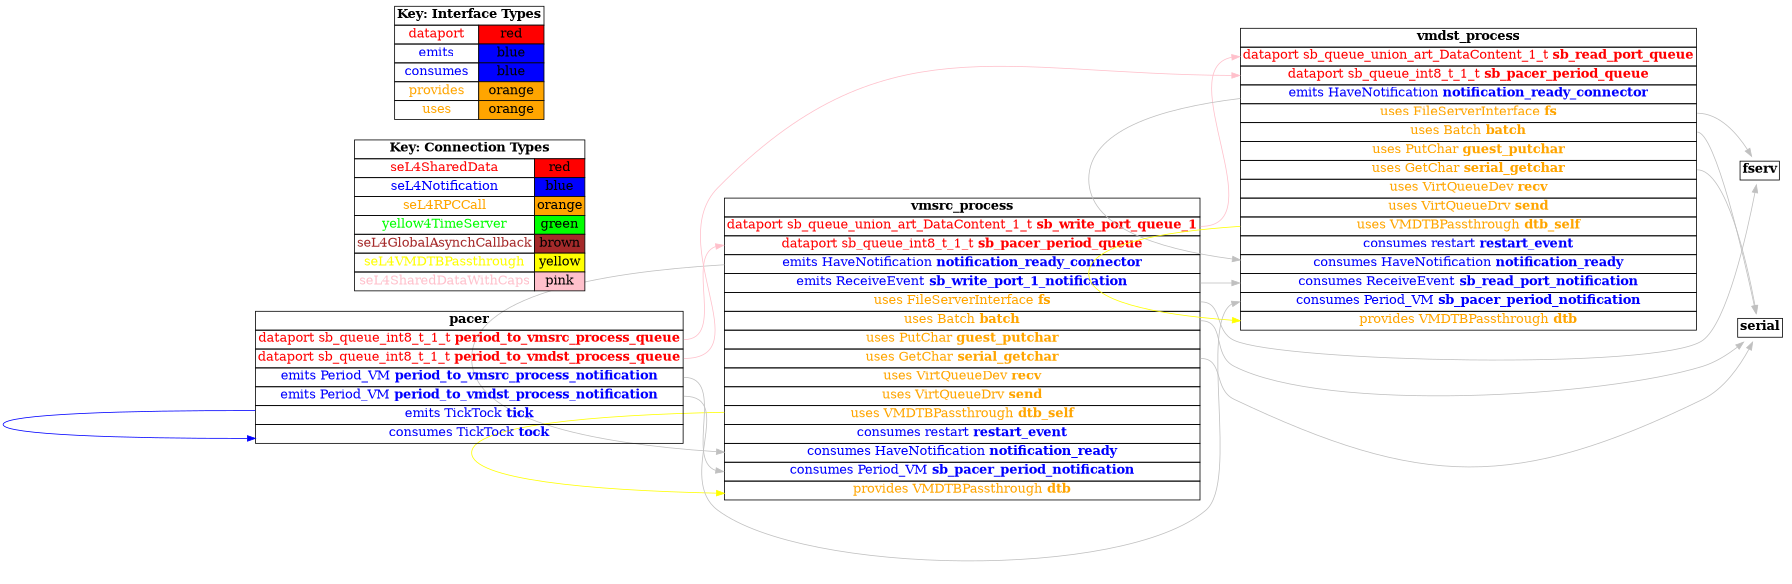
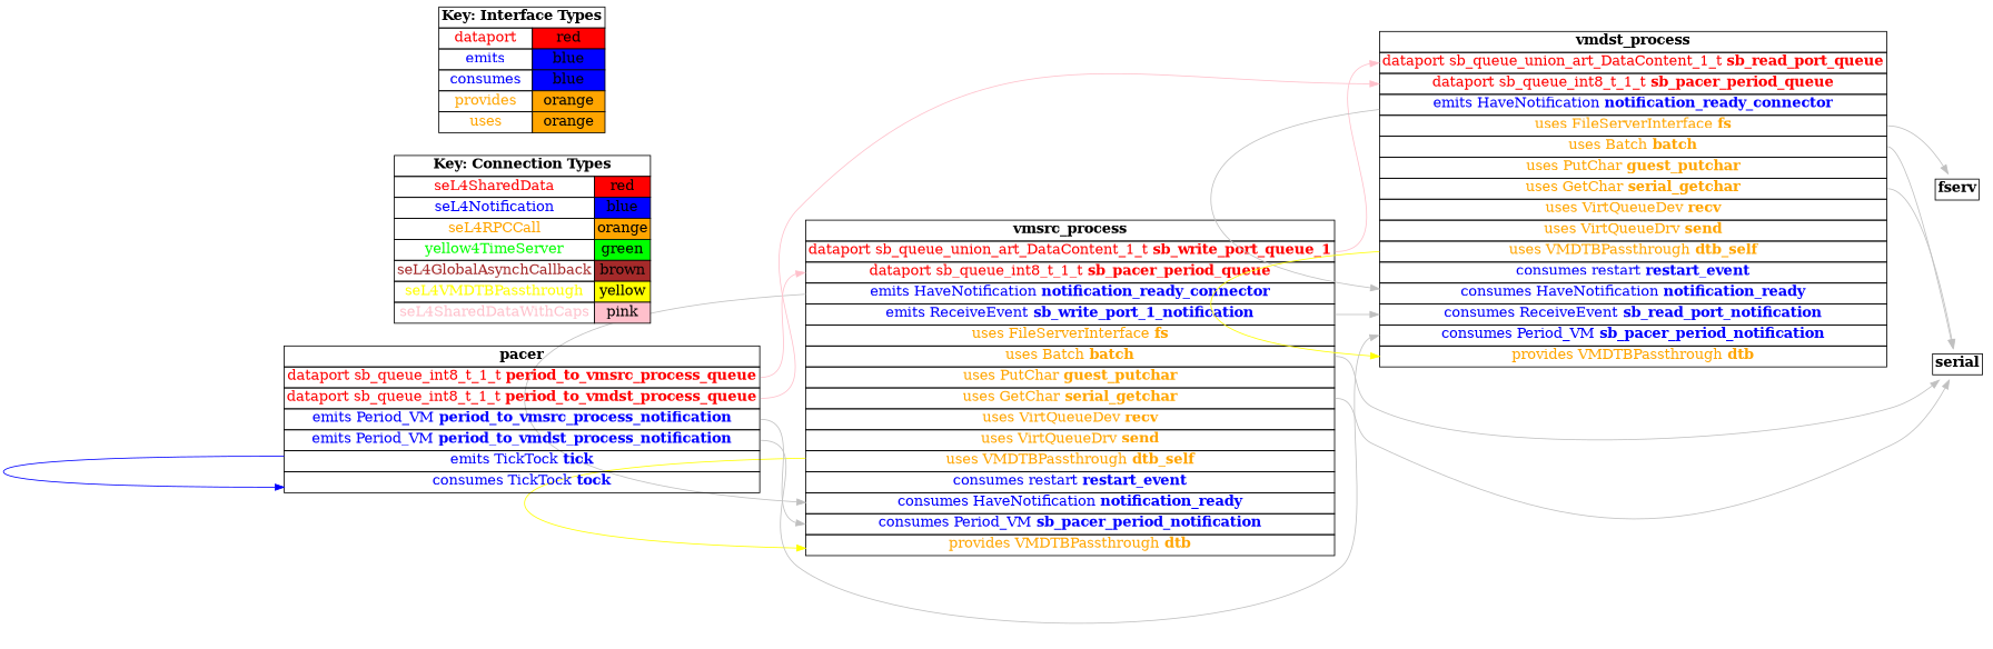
  digraph {
    rankdir=LR
    node [fontsize=16 shape=plaintext]
    edge [color=grey headport=notification_ready tailport=notification_ready_connector]
    n1 [label=<     <TABLE BORDER="0" CELLBORDER="1" CELLSPACING="0">       <TR><TD><B>vmsrc_process</B></TD></TR>       <TR><TD PORT="sb_write_port_queue_1"><FONT COLOR="red">dataport sb_queue_union_art_DataContent_1_t <B>sb_write_port_queue_1</B></FONT></TD></TR>       <TR><TD PORT="sb_pacer_period_queue"><FONT COLOR="red">dataport sb_queue_int8_t_1_t <B>sb_pacer_period_queue</B></FONT></TD></TR>       <TR><TD PORT="notification_ready_connector"><FONT COLOR="blue">emits HaveNotification <B>notification_ready_connector</B></FONT></TD></TR>       <TR><TD PORT="sb_write_port_1_notification"><FONT COLOR="blue">emits ReceiveEvent <B>sb_write_port_1_notification</B></FONT></TD></TR>       <TR><TD PORT="fs"><FONT COLOR="orange">uses FileServerInterface <B>fs</B></FONT></TD></TR>       <TR><TD PORT="batch"><FONT COLOR="orange">uses Batch <B>batch</B></FONT></TD></TR>       <TR><TD PORT="guest_putchar"><FONT COLOR="orange">uses PutChar <B>guest_putchar</B></FONT></TD></TR>       <TR><TD PORT="serial_getchar"><FONT COLOR="orange">uses GetChar <B>serial_getchar</B></FONT></TD></TR>       <TR><TD PORT="recv"><FONT COLOR="orange">uses VirtQueueDev <B>recv</B></FONT></TD></TR>       <TR><TD PORT="send"><FONT COLOR="orange">uses VirtQueueDrv <B>send</B></FONT></TD></TR>       <TR><TD PORT="dtb_self"><FONT COLOR="orange">uses VMDTBPassthrough <B>dtb_self</B></FONT></TD></TR>       <TR><TD PORT="restart_event"><FONT COLOR="blue">consumes restart <B>restart_event</B></FONT></TD></TR>       <TR><TD PORT="notification_ready"><FONT COLOR="blue">consumes HaveNotification <B>notification_ready</B></FONT></TD></TR>       <TR><TD PORT="sb_pacer_period_notification"><FONT COLOR="blue">consumes Period_VM <B>sb_pacer_period_notification</B></FONT></TD></TR>       <TR><TD PORT="dtb"><FONT COLOR="orange">provides VMDTBPassthrough <B>dtb</B></FONT></TD></TR>"     </TABLE>   >]
    n2 [label=<     <TABLE BORDER="0" CELLBORDER="1" CELLSPACING="0">       <TR><TD><B>fserv</B></TD></TR>"     </TABLE>   >]
    n3 [label=<     <TABLE BORDER="0" CELLBORDER="1" CELLSPACING="0">       <TR><TD><B>serial</B></TD></TR>"     </TABLE>   >]
    n4 [label=<     <TABLE BORDER="0" CELLBORDER="1" CELLSPACING="0">       <TR><TD><B>vmdst_process</B></TD></TR>       <TR><TD PORT="sb_read_port_queue"><FONT COLOR="red">dataport sb_queue_union_art_DataContent_1_t <B>sb_read_port_queue</B></FONT></TD></TR>       <TR><TD PORT="sb_pacer_period_queue"><FONT COLOR="red">dataport sb_queue_int8_t_1_t <B>sb_pacer_period_queue</B></FONT></TD></TR>       <TR><TD PORT="notification_ready_connector"><FONT COLOR="blue">emits HaveNotification <B>notification_ready_connector</B></FONT></TD></TR>       <TR><TD PORT="fs"><FONT COLOR="orange">uses FileServerInterface <B>fs</B></FONT></TD></TR>       <TR><TD PORT="batch"><FONT COLOR="orange">uses Batch <B>batch</B></FONT></TD></TR>       <TR><TD PORT="guest_putchar"><FONT COLOR="orange">uses PutChar <B>guest_putchar</B></FONT></TD></TR>       <TR><TD PORT="serial_getchar"><FONT COLOR="orange">uses GetChar <B>serial_getchar</B></FONT></TD></TR>       <TR><TD PORT="recv"><FONT COLOR="orange">uses VirtQueueDev <B>recv</B></FONT></TD></TR>       <TR><TD PORT="send"><FONT COLOR="orange">uses VirtQueueDrv <B>send</B></FONT></TD></TR>       <TR><TD PORT="dtb_self"><FONT COLOR="orange">uses VMDTBPassthrough <B>dtb_self</B></FONT></TD></TR>       <TR><TD PORT="restart_event"><FONT COLOR="blue">consumes restart <B>restart_event</B></FONT></TD></TR>       <TR><TD PORT="notification_ready"><FONT COLOR="blue">consumes HaveNotification <B>notification_ready</B></FONT></TD></TR>       <TR><TD PORT="sb_read_port_notification"><FONT COLOR="blue">consumes ReceiveEvent <B>sb_read_port_notification</B></FONT></TD></TR>       <TR><TD PORT="sb_pacer_period_notification"><FONT COLOR="blue">consumes Period_VM <B>sb_pacer_period_notification</B></FONT></TD></TR>       <TR><TD PORT="dtb"><FONT COLOR="orange">provides VMDTBPassthrough <B>dtb</B></FONT></TD></TR>"     </TABLE>   >]
    n5 [label=<     <TABLE BORDER="0" CELLBORDER="1" CELLSPACING="0">       <TR><TD><B>pacer</B></TD></TR>       <TR><TD PORT="period_to_vmsrc_process_queue"><FONT COLOR="red">dataport sb_queue_int8_t_1_t <B>period_to_vmsrc_process_queue</B></FONT></TD></TR>       <TR><TD PORT="period_to_vmdst_process_queue"><FONT COLOR="red">dataport sb_queue_int8_t_1_t <B>period_to_vmdst_process_queue</B></FONT></TD></TR>       <TR><TD PORT="period_to_vmsrc_process_notification"><FONT COLOR="blue">emits Period_VM <B>period_to_vmsrc_process_notification</B></FONT></TD></TR>       <TR><TD PORT="period_to_vmdst_process_notification"><FONT COLOR="blue">emits Period_VM <B>period_to_vmdst_process_notification</B></FONT></TD></TR>       <TR><TD PORT="tick"><FONT COLOR="blue">emits TickTock <B>tick</B></FONT></TD></TR>       <TR><TD PORT="tock"><FONT COLOR="blue">consumes TickTock <B>tock</B></FONT></TD></TR>"     </TABLE>   >]
    n6 [label=<    <TABLE BORDER="0" CELLBORDER="1" CELLSPACING="0">      <TR><TD COLSPAN="2"><B>Key: Connection Types</B></TD></TR>      <TR><TD><FONT COLOR="red">seL4SharedData</FONT></TD><TD BGCOLOR="red">red</TD></TR>      <TR><TD><FONT COLOR="blue">seL4Notification</FONT></TD><TD BGCOLOR="blue">blue</TD></TR>      <TR><TD><FONT COLOR="orange">seL4RPCCall</FONT></TD><TD BGCOLOR="orange">orange</TD></TR>      <TR><TD><FONT COLOR="green">yellow4TimeServer</FONT></TD><TD BGCOLOR="green">green</TD></TR>      <TR><TD><FONT COLOR="brown">seL4GlobalAsynchCallback</FONT></TD><TD BGCOLOR="brown">brown</TD></TR>      <TR><TD><FONT COLOR="yellow">seL4VMDTBPassthrough</FONT></TD><TD BGCOLOR="yellow">yellow</TD></TR>      <TR><TD><FONT COLOR="pink">seL4SharedDataWithCaps</FONT></TD><TD BGCOLOR="pink">pink</TD></TR>    </TABLE>   >]
    n7 [label=<    <TABLE BORDER="0" CELLBORDER="1" CELLSPACING="0">      <TR><TD COLSPAN="2"><B>Key: Interface Types</B></TD></TR>      <TR><TD><FONT COLOR="red">dataport</FONT></TD><TD BGCOLOR="red">red</TD></TR>      <TR><TD><FONT COLOR="blue">emits</FONT></TD><TD BGCOLOR="blue">blue</TD></TR>      <TR><TD><FONT COLOR="blue">consumes</FONT></TD><TD BGCOLOR="blue">blue</TD></TR>      <TR><TD><FONT COLOR="orange">provides</FONT></TD><TD BGCOLOR="orange">orange</TD></TR>      <TR><TD><FONT COLOR="orange">uses</FONT></TD><TD BGCOLOR="orange">orange</TD></TR>    </TABLE>   >]
    n1 -> n1
    n1 -> n1 [color=yellow headport=dtb tailport=dtb_self]
-   n1 -> n2 [headport=fs_ctrl tailport=fs]
    n1 -> n3 [headport=processed_batch tailport=batch]
    n1 -> n3 [headport=getchar tailport=serial_getchar]
    n1 -> n4 [headport=sb_read_port_notification tailport=sb_write_port_1_notification]
    n1 -> n4 [color=pink headport=sb_read_port_queue tailport=sb_write_port_queue_1]
    n4 -> n2 [headport=fs_ctrl tailport=fs]
    n4 -> n3 [headport=processed_batch tailport=batch]
    n4 -> n3 [headport=getchar tailport=serial_getchar]
    n4 -> n4
    n4 -> n4 [color=yellow headport=dtb tailport=dtb_self]
    n5 -> n1 [headport=sb_pacer_period_notification tailport=period_to_vmsrc_process_notification]
    n5 -> n1 [color=pink headport=sb_pacer_period_queue tailport=period_to_vmsrc_process_queue]
    n5 -> n4 [headport=sb_pacer_period_notification tailport=period_to_vmdst_process_notification]
    n5 -> n4 [color=pink headport=sb_pacer_period_queue tailport=period_to_vmdst_process_queue]
    n5 -> n5 [color=blue headport=tock tailport=tick]
  }
